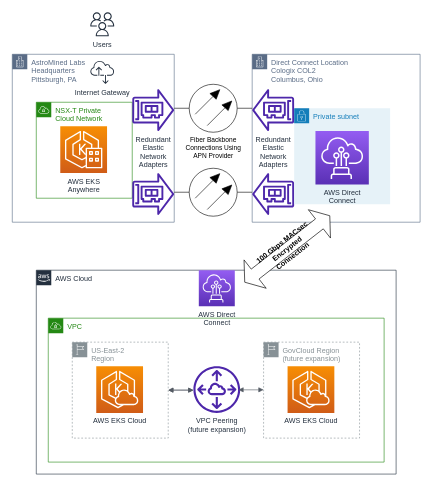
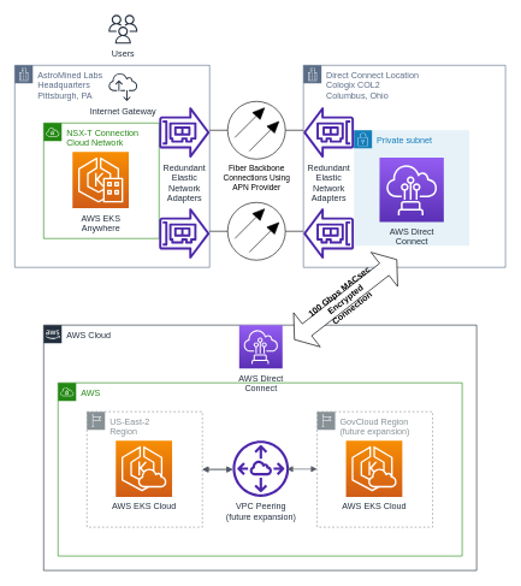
  <mxCell id="0" />
  <mxCell id="1" parent="0" />
  <mxCell id="2" value="AstroMined Labs&lt;br&gt;Headquarters&lt;br&gt;Pittsburgh, PA" style="points=[[0,0],[0.25,0],[0.5,0],[0.75,0],[1,0],[1,0.25],[1,0.5],[1,0.75],[1,1],[0.75,1],[0.5,1],[0.25,1],[0,1],[0,0.75],[0,0.5],[0,0.25]];outlineConnect=0;gradientColor=none;html=1;whiteSpace=wrap;fontSize=12;fontStyle=0;container=1;pointerEvents=0;collapsible=0;recursiveResize=0;shape=mxgraph.aws4.group;grIcon=mxgraph.aws4.group_corporate_data_center;strokeColor=#5A6C86;fillColor=none;verticalAlign=top;align=left;spacingLeft=30;fontColor=#5A6C86;dashed=0;" parent="1" vertex="1"><mxGeometry x="20" y="90" width="270" height="280" as="geometry" /></mxCell>
  <mxCell id="3" value="Internet Gateway" style="outlineConnect=0;fontColor=#232F3E;gradientColor=none;fillColor=#232F3E;strokeColor=none;dashed=0;verticalLabelPosition=bottom;verticalAlign=top;align=center;html=1;fontSize=12;fontStyle=0;aspect=fixed;pointerEvents=1;shape=mxgraph.aws4.internet_alt2;" parent="2" vertex="1"><mxGeometry x="130" y="10" width="40" height="40" as="geometry" /></mxCell>
- <mxCell id="4" value="NSX-T Private&lt;br&gt;Cloud Network" style="points=[[0,0],[0.25,0],[0.5,0],[0.75,0],[1,0],[1,0.25],[1,0.5],[1,0.75],[1,1],[0.75,1],[0.5,1],[0.25,1],[0,1],[0,0.75],[0,0.5],[0,0.25]];outlineConnect=0;gradientColor=none;html=1;whiteSpace=wrap;fontSize=12;fontStyle=0;shape=mxgraph.aws4.group;grIcon=mxgraph.aws4.group_vpc;strokeColor=#248814;fillColor=none;verticalAlign=top;align=left;spacingLeft=30;dashed=0;fontColor=#248814;" parent="2" vertex="1"><mxGeometry x="40" y="80" width="160" height="160" as="geometry" /></mxCell>
+ <mxCell id="4" value="NSX-T Connection&lt;br&gt;Cloud Network" style="points=[[0,0],[0.25,0],[0.5,0],[0.75,0],[1,0],[1,0.25],[1,0.5],[1,0.75],[1,1],[0.75,1],[0.5,1],[0.25,1],[0,1],[0,0.75],[0,0.5],[0,0.25]];outlineConnect=0;gradientColor=none;html=1;whiteSpace=wrap;fontSize=12;fontStyle=0;shape=mxgraph.aws4.group;grIcon=mxgraph.aws4.group_vpc;strokeColor=#248814;fillColor=none;verticalAlign=top;align=left;spacingLeft=30;dashed=0;fontColor=#248814;" parent="2" vertex="1"><mxGeometry x="40" y="80" width="160" height="160" as="geometry" /></mxCell>
  <mxCell id="5" value="AWS EKS&lt;br&gt;Anywhere" style="sketch=0;points=[[0,0,0],[0.25,0,0],[0.5,0,0],[0.75,0,0],[1,0,0],[0,1,0],[0.25,1,0],[0.5,1,0],[0.75,1,0],[1,1,0],[0,0.25,0],[0,0.5,0],[0,0.75,0],[1,0.25,0],[1,0.5,0],[1,0.75,0]];outlineConnect=0;fontColor=#232F3E;gradientColor=#F78E04;gradientDirection=north;fillColor=#D05C17;strokeColor=#ffffff;dashed=0;verticalLabelPosition=bottom;verticalAlign=top;align=center;html=1;fontSize=12;fontStyle=0;aspect=fixed;shape=mxgraph.aws4.resourceIcon;resIcon=mxgraph.aws4.eks_anywhere;" parent="2" vertex="1"><mxGeometry x="80" y="120" width="78" height="78" as="geometry" /></mxCell>
  <mxCell id="6" value="Redundant&lt;br&gt;Elastic&lt;br&gt;Network&lt;br&gt;Adapters" style="sketch=0;outlineConnect=0;fontColor=#232F3E;gradientColor=none;fillColor=#4D27AA;strokeColor=none;dashed=0;verticalLabelPosition=bottom;verticalAlign=top;align=center;html=1;fontSize=12;fontStyle=0;aspect=fixed;pointerEvents=1;shape=mxgraph.aws4.elastic_network_adapter;" vertex="1" parent="2"><mxGeometry x="200" y="58" width="70" height="70" as="geometry" /></mxCell>
  <mxCell id="7" value="" style="sketch=0;outlineConnect=0;fontColor=#232F3E;gradientColor=none;fillColor=#4D27AA;strokeColor=none;dashed=0;verticalLabelPosition=bottom;verticalAlign=top;align=center;html=1;fontSize=12;fontStyle=0;aspect=fixed;pointerEvents=1;shape=mxgraph.aws4.elastic_network_adapter;" vertex="1" parent="2"><mxGeometry x="200" y="198" width="70" height="70" as="geometry" /></mxCell>
  <mxCell id="8" value="Users" style="outlineConnect=0;fontColor=#232F3E;gradientColor=none;fillColor=#232F3E;strokeColor=none;dashed=0;verticalLabelPosition=bottom;verticalAlign=top;align=center;html=1;fontSize=12;fontStyle=0;aspect=fixed;pointerEvents=1;shape=mxgraph.aws4.users;" parent="1" vertex="1"><mxGeometry x="150" y="20" width="40" height="40" as="geometry" /></mxCell>
  <mxCell id="9" value="AWS Cloud" style="points=[[0,0],[0.25,0],[0.5,0],[0.75,0],[1,0],[1,0.25],[1,0.5],[1,0.75],[1,1],[0.75,1],[0.5,1],[0.25,1],[0,1],[0,0.75],[0,0.5],[0,0.25]];outlineConnect=0;gradientColor=none;html=1;whiteSpace=wrap;fontSize=12;fontStyle=0;shape=mxgraph.aws4.group;grIcon=mxgraph.aws4.group_aws_cloud_alt;strokeColor=#232F3E;verticalAlign=top;align=left;spacingLeft=30;fontColor=#232F3E;dashed=0;fillColor=none;" vertex="1" parent="1"><mxGeometry x="60" y="450" width="600" height="340" as="geometry" /></mxCell>
- <mxCell id="10" value="VPC" style="points=[[0,0],[0.25,0],[0.5,0],[0.75,0],[1,0],[1,0.25],[1,0.5],[1,0.75],[1,1],[0.75,1],[0.5,1],[0.25,1],[0,1],[0,0.75],[0,0.5],[0,0.25]];outlineConnect=0;gradientColor=none;html=1;whiteSpace=wrap;fontSize=12;fontStyle=0;shape=mxgraph.aws4.group;grIcon=mxgraph.aws4.group_vpc;strokeColor=#248814;fillColor=none;verticalAlign=top;align=left;spacingLeft=30;dashed=0;fontColor=#248814;" vertex="1" parent="1"><mxGeometry x="80" y="530" width="560" height="240" as="geometry" /></mxCell>
+ <mxCell id="10" value="AWS" style="points=[[0,0],[0.25,0],[0.5,0],[0.75,0],[1,0],[1,0.25],[1,0.5],[1,0.75],[1,1],[0.75,1],[0.5,1],[0.25,1],[0,1],[0,0.75],[0,0.5],[0,0.25]];outlineConnect=0;gradientColor=none;html=1;whiteSpace=wrap;fontSize=12;fontStyle=0;shape=mxgraph.aws4.group;grIcon=mxgraph.aws4.group_vpc;strokeColor=#248814;fillColor=none;verticalAlign=top;align=left;spacingLeft=30;dashed=0;fontColor=#248814;" vertex="1" parent="1"><mxGeometry x="80" y="530" width="560" height="240" as="geometry" /></mxCell>
  <mxCell id="11" value="US-East-2&lt;br&gt;Region" style="sketch=0;outlineConnect=0;gradientColor=none;html=1;whiteSpace=wrap;fontSize=12;fontStyle=0;shape=mxgraph.aws4.group;grIcon=mxgraph.aws4.group_region;strokeColor=#879196;fillColor=none;verticalAlign=top;align=left;spacingLeft=30;fontColor=#879196;dashed=1;" vertex="1" parent="1"><mxGeometry x="120" y="570" width="160" height="160" as="geometry" /></mxCell>
  <mxCell id="12" value="AWS EKS Cloud" style="sketch=0;points=[[0,0,0],[0.25,0,0],[0.5,0,0],[0.75,0,0],[1,0,0],[0,1,0],[0.25,1,0],[0.5,1,0],[0.75,1,0],[1,1,0],[0,0.25,0],[0,0.5,0],[0,0.75,0],[1,0.25,0],[1,0.5,0],[1,0.75,0]];outlineConnect=0;fontColor=#232F3E;gradientColor=#F78E04;gradientDirection=north;fillColor=#D05C17;strokeColor=#ffffff;dashed=0;verticalLabelPosition=bottom;verticalAlign=top;align=center;html=1;fontSize=12;fontStyle=0;aspect=fixed;shape=mxgraph.aws4.resourceIcon;resIcon=mxgraph.aws4.eks_cloud;" vertex="1" parent="1"><mxGeometry x="160" y="610" width="78" height="78" as="geometry" /></mxCell>
  <mxCell id="13" value="GovCloud Region&lt;br&gt;(future expansion)" style="sketch=0;outlineConnect=0;gradientColor=none;html=1;whiteSpace=wrap;fontSize=12;fontStyle=0;shape=mxgraph.aws4.group;grIcon=mxgraph.aws4.group_region;strokeColor=#879196;fillColor=none;verticalAlign=top;align=left;spacingLeft=30;fontColor=#879196;dashed=1;" vertex="1" parent="1"><mxGeometry x="439" y="570" width="160" height="160" as="geometry" /></mxCell>
  <mxCell id="14" value="AWS EKS Cloud" style="sketch=0;points=[[0,0,0],[0.25,0,0],[0.5,0,0],[0.75,0,0],[1,0,0],[0,1,0],[0.25,1,0],[0.5,1,0],[0.75,1,0],[1,1,0],[0,0.25,0],[0,0.5,0],[0,0.75,0],[1,0.25,0],[1,0.5,0],[1,0.75,0]];outlineConnect=0;fontColor=#232F3E;gradientColor=#F78E04;gradientDirection=north;fillColor=#D05C17;strokeColor=#ffffff;dashed=0;verticalLabelPosition=bottom;verticalAlign=top;align=center;html=1;fontSize=12;fontStyle=0;aspect=fixed;shape=mxgraph.aws4.resourceIcon;resIcon=mxgraph.aws4.eks_cloud;" vertex="1" parent="1"><mxGeometry x="479" y="610" width="78" height="78" as="geometry" /></mxCell>
  <mxCell id="15" value="VPC Peering&lt;br&gt;(future expansion)" style="sketch=0;outlineConnect=0;fontColor=#232F3E;gradientColor=none;fillColor=#4D27AA;strokeColor=none;dashed=0;verticalLabelPosition=bottom;verticalAlign=top;align=center;html=1;fontSize=12;fontStyle=0;aspect=fixed;pointerEvents=1;shape=mxgraph.aws4.peering;" vertex="1" parent="1"><mxGeometry x="322" y="610" width="78" height="78" as="geometry" /></mxCell>
  <mxCell id="16" value="" style="edgeStyle=orthogonalEdgeStyle;html=1;endArrow=block;elbow=vertical;startArrow=block;startFill=1;endFill=1;strokeColor=#545B64;rounded=0;fontSize=11;" edge="1" parent="1" source="11"><mxGeometry width="100" relative="1" as="geometry"><mxPoint x="290" y="650" as="sourcePoint" /><mxPoint x="322" y="650" as="targetPoint" /></mxGeometry></mxCell>
  <mxCell id="17" value="" style="edgeStyle=orthogonalEdgeStyle;html=1;endArrow=block;elbow=vertical;startArrow=block;startFill=1;endFill=1;strokeColor=#545B64;rounded=0;fontSize=11;" edge="1" parent="1"><mxGeometry width="100" relative="1" as="geometry"><mxPoint x="280" y="650" as="sourcePoint" /><mxPoint x="322" y="650" as="targetPoint" /></mxGeometry></mxCell>
  <mxCell id="18" value="" style="edgeStyle=orthogonalEdgeStyle;html=1;endArrow=block;elbow=vertical;startArrow=block;startFill=1;endFill=1;strokeColor=#545B64;rounded=0;fontSize=11;" edge="1" parent="1"><mxGeometry width="100" relative="1" as="geometry"><mxPoint x="397" y="649.5" as="sourcePoint" /><mxPoint x="439" y="649.5" as="targetPoint" /></mxGeometry></mxCell>
  <mxCell id="19" value="Direct Connect Location&lt;br&gt;Cologix COL2&lt;br&gt;Columbus, Ohio" style="points=[[0,0],[0.25,0],[0.5,0],[0.75,0],[1,0],[1,0.25],[1,0.5],[1,0.75],[1,1],[0.75,1],[0.5,1],[0.25,1],[0,1],[0,0.75],[0,0.5],[0,0.25]];outlineConnect=0;gradientColor=none;html=1;whiteSpace=wrap;fontSize=12;fontStyle=0;container=1;pointerEvents=0;collapsible=0;recursiveResize=0;shape=mxgraph.aws4.group;grIcon=mxgraph.aws4.group_corporate_data_center;strokeColor=#5A6C86;fillColor=none;verticalAlign=top;align=left;spacingLeft=30;fontColor=#5A6C86;dashed=0;" vertex="1" parent="1"><mxGeometry x="420" y="90" width="280" height="280" as="geometry" /></mxCell>
  <mxCell id="20" value="" style="sketch=0;outlineConnect=0;fontColor=#232F3E;gradientColor=none;fillColor=#4D27AA;strokeColor=none;dashed=0;verticalLabelPosition=bottom;verticalAlign=top;align=center;html=1;fontSize=12;fontStyle=0;aspect=fixed;pointerEvents=1;shape=mxgraph.aws4.elastic_network_adapter;flipH=1;" vertex="1" parent="19"><mxGeometry y="198" width="70" height="70" as="geometry" /></mxCell>
  <mxCell id="21" value="Redundant&lt;br&gt;Elastic&lt;br&gt;Network&lt;br&gt;Adapters" style="sketch=0;outlineConnect=0;fontColor=#232F3E;gradientColor=none;fillColor=#4D27AA;strokeColor=none;dashed=0;verticalLabelPosition=bottom;verticalAlign=top;align=center;html=1;fontSize=12;fontStyle=0;aspect=fixed;pointerEvents=1;shape=mxgraph.aws4.elastic_network_adapter;flipH=1;" vertex="1" parent="19"><mxGeometry y="58" width="70" height="70" as="geometry" /></mxCell>
  <mxCell id="22" value="Private subnet" style="points=[[0,0],[0.25,0],[0.5,0],[0.75,0],[1,0],[1,0.25],[1,0.5],[1,0.75],[1,1],[0.75,1],[0.5,1],[0.25,1],[0,1],[0,0.75],[0,0.5],[0,0.25]];outlineConnect=0;gradientColor=none;html=1;whiteSpace=wrap;fontSize=12;fontStyle=0;container=1;pointerEvents=0;collapsible=0;recursiveResize=0;shape=mxgraph.aws4.group;grIcon=mxgraph.aws4.group_security_group;grStroke=0;strokeColor=#147EBA;fillColor=#E6F2F8;verticalAlign=top;align=left;spacingLeft=30;fontColor=#147EBA;dashed=0;" vertex="1" parent="19"><mxGeometry x="70" y="90" width="160" height="160" as="geometry" /></mxCell>
  <mxCell id="23" value="AWS Direct&lt;br&gt;Connect" style="sketch=0;points=[[0,0,0],[0.25,0,0],[0.5,0,0],[0.75,0,0],[1,0,0],[0,1,0],[0.25,1,0],[0.5,1,0],[0.75,1,0],[1,1,0],[0,0.25,0],[0,0.5,0],[0,0.75,0],[1,0.25,0],[1,0.5,0],[1,0.75,0]];outlineConnect=0;fontColor=#232F3E;gradientColor=#945DF2;gradientDirection=north;fillColor=#5A30B5;strokeColor=#ffffff;dashed=0;verticalLabelPosition=bottom;verticalAlign=top;align=center;html=1;fontSize=12;fontStyle=0;aspect=fixed;shape=mxgraph.aws4.resourceIcon;resIcon=mxgraph.aws4.direct_connect;" vertex="1" parent="22"><mxGeometry x="35.5" y="38" width="89" height="89" as="geometry" /></mxCell>
  <mxCell id="24" value="Fiber Backbone&lt;br&gt;Connections Using&lt;br&gt;APN Provider" style="verticalLabelPosition=bottom;shadow=0;dashed=0;align=center;html=1;verticalAlign=top;shape=mxgraph.electrical.transmission.optical_fiber;fontSize=11;" vertex="1" parent="1"><mxGeometry x="290" y="140" width="130" height="80" as="geometry" /></mxCell>
  <mxCell id="25" value="" style="verticalLabelPosition=bottom;shadow=0;dashed=0;align=center;html=1;verticalAlign=top;shape=mxgraph.electrical.transmission.optical_fiber;fontSize=11;" vertex="1" parent="1"><mxGeometry x="290" y="280" width="130" height="80" as="geometry" /></mxCell>
  <mxCell id="26" value="AWS Direct&lt;br&gt;Connect" style="sketch=0;points=[[0,0,0],[0.25,0,0],[0.5,0,0],[0.75,0,0],[1,0,0],[0,1,0],[0.25,1,0],[0.5,1,0],[0.75,1,0],[1,1,0],[0,0.25,0],[0,0.5,0],[0,0.75,0],[1,0.25,0],[1,0.5,0],[1,0.75,0]];outlineConnect=0;fontColor=#232F3E;gradientColor=#945DF2;gradientDirection=north;fillColor=#5A30B5;strokeColor=#ffffff;dashed=0;verticalLabelPosition=bottom;verticalAlign=top;align=center;html=1;fontSize=12;fontStyle=0;aspect=fixed;shape=mxgraph.aws4.resourceIcon;resIcon=mxgraph.aws4.direct_connect;" vertex="1" parent="1"><mxGeometry x="331" y="450" width="60" height="60" as="geometry" /></mxCell>
  <mxCell id="27" value="&lt;font style=&quot;font-size: 12px&quot;&gt;&lt;b&gt;100 Gbps MACsec&lt;br&gt;Encrypted&lt;br&gt;Connection&lt;/b&gt;&lt;/font&gt;" style="html=1;shadow=0;dashed=0;align=center;verticalAlign=middle;shape=mxgraph.arrows2.twoWayArrow;dy=0.65;dx=22;fontSize=11;rotation=322;" vertex="1" parent="1"><mxGeometry x="388.48" y="384.63" width="180" height="60" as="geometry" /></mxCell>
